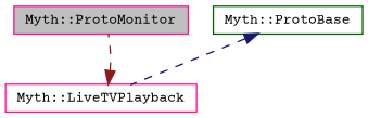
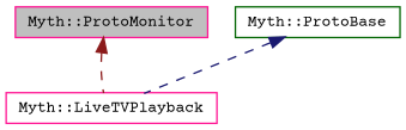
  digraph {
    fontname="Courier Prime"
    node [color=deeppink fillcolor=white fontname="Courier Prime" fontsize=10 shape=record style=filled]
    edge [dir=back fontname="Courier Prime" fontsize=10 labelfontname=Helvetica labelfontsize=10 style=dashed]
    n1 [fillcolor=grey75 fontcolor=black height=0.2 label="Myth::ProtoMonitor" width=0.4]
    n2 [height=0.2 label="Myth::LiveTVPlayback" width=0.4]
    n3 [color=darkgreen height=0.2 label="Myth::ProtoBase" width=0.4]
-   n2 -> n1 [color=firebrick4]
+   n1 -> n2 [color=firebrick4]
    n3 -> n2 [color=midnightblue]
  }
